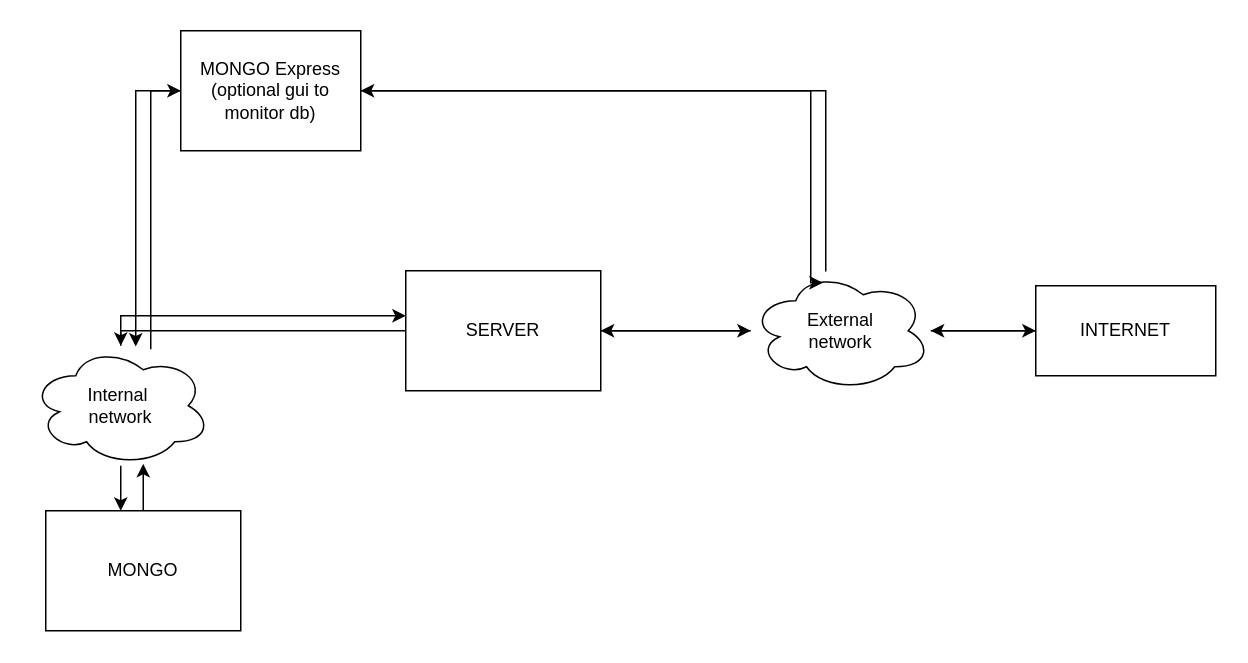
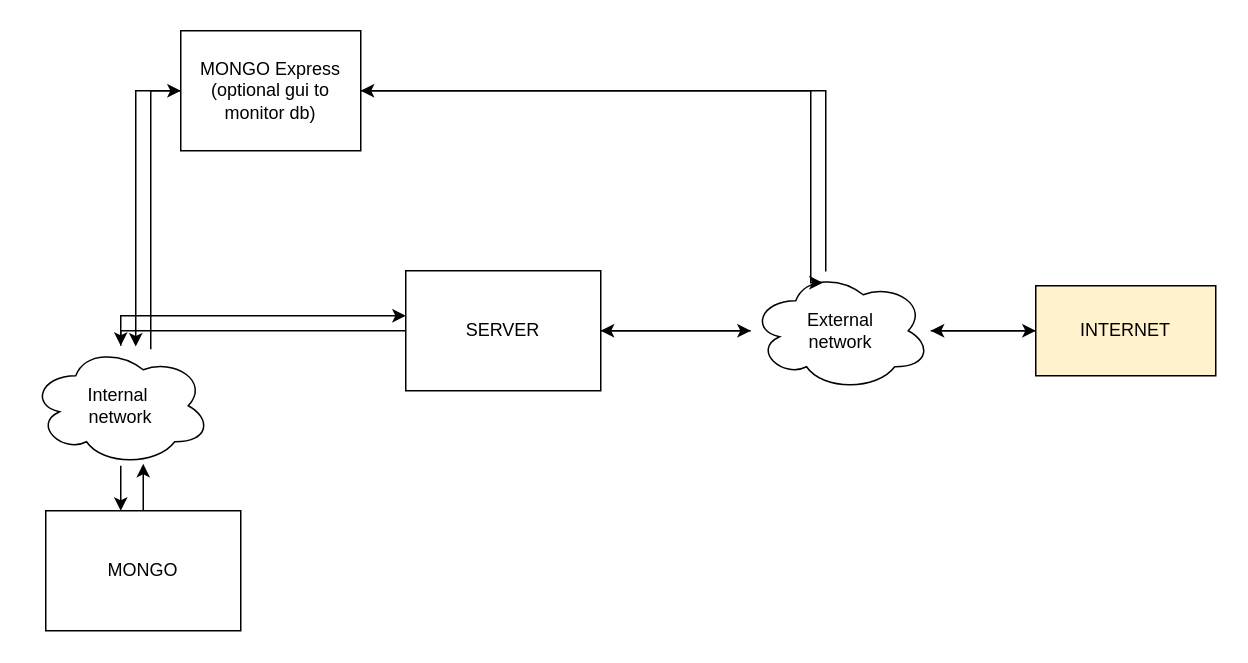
  <mxCell id="0" />
  <mxCell id="1" parent="0" />
  <mxCell id="2" value="" style="edgeStyle=orthogonalEdgeStyle;rounded=0;orthogonalLoop=1;jettySize=auto;html=1;" edge="1" parent="1" source="3" target="12"><mxGeometry relative="1" as="geometry"><Array as="points"><mxPoint x="90" y="160" /><mxPoint x="90" y="160" /></Array></mxGeometry></mxCell>
  <mxCell id="3" value="MONGO Express&lt;br&gt;(optional gui to monitor db)" style="rounded=0;whiteSpace=wrap;html=1;" vertex="1" parent="1"><mxGeometry x="120" y="20" width="120" height="80" as="geometry" /></mxCell>
  <mxCell id="4" value="" style="edgeStyle=orthogonalEdgeStyle;rounded=0;orthogonalLoop=1;jettySize=auto;html=1;" edge="1" parent="1" source="5" target="12"><mxGeometry relative="1" as="geometry"><Array as="points"><mxPoint x="110" y="280" /><mxPoint x="110" y="280" /></Array></mxGeometry></mxCell>
  <mxCell id="5" value="MONGO" style="rounded=0;whiteSpace=wrap;html=1;" vertex="1" parent="1"><mxGeometry x="30" y="340" width="130" height="80" as="geometry" /></mxCell>
  <mxCell id="6" value="" style="edgeStyle=orthogonalEdgeStyle;rounded=0;orthogonalLoop=1;jettySize=auto;html=1;" edge="1" parent="1" source="8" target="12"><mxGeometry relative="1" as="geometry"><Array as="points"><mxPoint x="190" y="220" /><mxPoint x="190" y="220" /></Array></mxGeometry></mxCell>
  <mxCell id="7" value="" style="edgeStyle=orthogonalEdgeStyle;rounded=0;orthogonalLoop=1;jettySize=auto;html=1;" edge="1" parent="1" source="8" target="16"><mxGeometry relative="1" as="geometry" /></mxCell>
  <mxCell id="8" value="SERVER" style="rounded=0;whiteSpace=wrap;html=1;" vertex="1" parent="1"><mxGeometry x="270" y="180" width="130" height="80" as="geometry" /></mxCell>
  <mxCell id="9" value="" style="edgeStyle=orthogonalEdgeStyle;rounded=0;orthogonalLoop=1;jettySize=auto;html=1;" edge="1" parent="1" source="12" target="5"><mxGeometry relative="1" as="geometry"><Array as="points"><mxPoint x="95" y="280" /><mxPoint x="95" y="280" /></Array></mxGeometry></mxCell>
  <mxCell id="10" value="" style="edgeStyle=orthogonalEdgeStyle;rounded=0;orthogonalLoop=1;jettySize=auto;html=1;" edge="1" parent="1" source="12" target="3"><mxGeometry relative="1" as="geometry"><Array as="points"><mxPoint x="100" y="120" /><mxPoint x="100" y="120" /></Array></mxGeometry></mxCell>
  <mxCell id="11" value="" style="edgeStyle=orthogonalEdgeStyle;rounded=0;orthogonalLoop=1;jettySize=auto;html=1;" edge="1" parent="1" source="12" target="8"><mxGeometry relative="1" as="geometry"><Array as="points"><mxPoint x="250" y="210" /><mxPoint x="250" y="210" /></Array></mxGeometry></mxCell>
  <mxCell id="12" value="Internal&amp;nbsp;&lt;br&gt;network" style="ellipse;shape=cloud;whiteSpace=wrap;html=1;" vertex="1" parent="1"><mxGeometry x="20" y="230" width="120" height="80" as="geometry" /></mxCell>
  <mxCell id="13" value="" style="edgeStyle=orthogonalEdgeStyle;rounded=0;orthogonalLoop=1;jettySize=auto;html=1;" edge="1" parent="1" source="16" target="8"><mxGeometry relative="1" as="geometry" /></mxCell>
  <mxCell id="14" value="" style="edgeStyle=orthogonalEdgeStyle;rounded=0;orthogonalLoop=1;jettySize=auto;html=1;" edge="1" parent="1" source="16" target="18"><mxGeometry relative="1" as="geometry" /></mxCell>
  <mxCell id="15" style="edgeStyle=orthogonalEdgeStyle;rounded=0;orthogonalLoop=1;jettySize=auto;html=1;entryX=1;entryY=0.5;entryDx=0;entryDy=0;" edge="1" parent="1" source="16" target="3"><mxGeometry relative="1" as="geometry"><Array as="points"><mxPoint x="550" y="60" /></Array></mxGeometry></mxCell>
  <mxCell id="16" value="External&lt;br&gt;network" style="ellipse;shape=cloud;whiteSpace=wrap;html=1;" vertex="1" parent="1"><mxGeometry x="500" y="180" width="120" height="80" as="geometry" /></mxCell>
  <mxCell id="17" value="" style="edgeStyle=orthogonalEdgeStyle;rounded=0;orthogonalLoop=1;jettySize=auto;html=1;" edge="1" parent="1" source="18" target="16"><mxGeometry relative="1" as="geometry" /></mxCell>
- <mxCell id="18" value="INTERNET" style="rounded=0;whiteSpace=wrap;html=1;" vertex="1" parent="1"><mxGeometry x="690" y="190" width="120" height="60" as="geometry" /></mxCell>
+ <mxCell id="18" value="INTERNET" style="rounded=0;whiteSpace=wrap;html=1;fillColor=#fff2cc;" vertex="1" parent="1"><mxGeometry x="690" y="190" width="120" height="60" as="geometry" /></mxCell>
  <mxCell id="19" style="edgeStyle=orthogonalEdgeStyle;rounded=0;orthogonalLoop=1;jettySize=auto;html=1;exitX=1;exitY=0.5;exitDx=0;exitDy=0;entryX=0.4;entryY=0.1;entryDx=0;entryDy=0;entryPerimeter=0;" edge="1" parent="1" source="3" target="16"><mxGeometry relative="1" as="geometry"><Array as="points"><mxPoint x="540" y="60" /><mxPoint x="540" y="188" /></Array></mxGeometry></mxCell>
